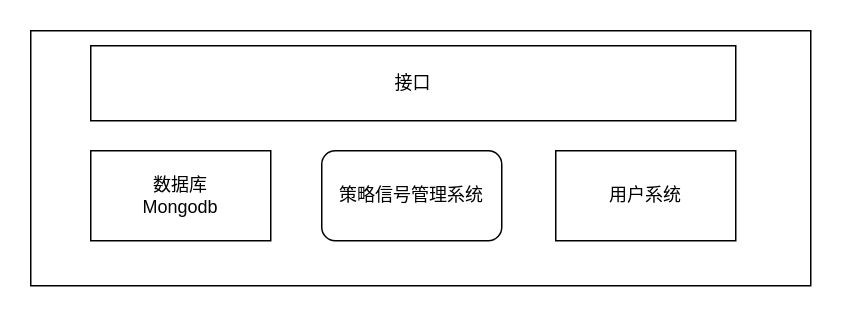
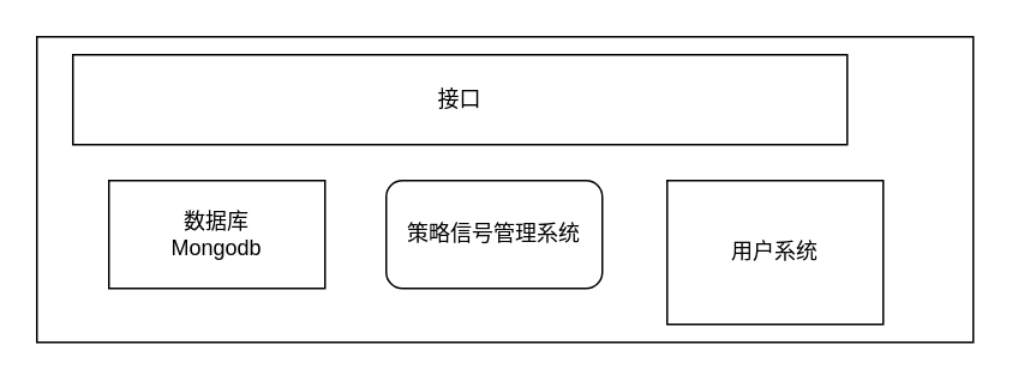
  <mxCell id="0" />
  <mxCell id="1" parent="0" />
  <mxCell id="2" value="" style="rounded=0;whiteSpace=wrap;html=1;" vertex="1" parent="1"><mxGeometry x="20" y="20" width="520" height="170" as="geometry" /></mxCell>
  <mxCell id="3" value="数据库&lt;div&gt;Mongodb&lt;/div&gt;" style="rounded=0;whiteSpace=wrap;html=1;" vertex="1" parent="1"><mxGeometry x="60" y="100" width="120" height="60" as="geometry" /></mxCell>
- <mxCell id="4" value="接口" style="rounded=0;whiteSpace=wrap;html=1;" vertex="1" parent="1"><mxGeometry x="60" y="30" width="430" height="50" as="geometry" /></mxCell>
+ <mxCell id="4" value="接口" style="rounded=0;whiteSpace=wrap;html=1;" vertex="1" parent="1"><mxGeometry x="40" y="30" width="430" height="50" as="geometry" /></mxCell>
  <mxCell id="5" value="策略信号管理系统" style="whiteSpace=wrap;html=1;rounded=1;" vertex="1" parent="1"><mxGeometry x="214" y="100" width="120" height="60" as="geometry" /></mxCell>
- <mxCell id="6" value="用户系统" style="rounded=0;whiteSpace=wrap;html=1;" vertex="1" parent="1"><mxGeometry x="370" y="100" width="120" height="60" as="geometry" /></mxCell>
+ <mxCell id="6" value="用户系统" style="rounded=0;whiteSpace=wrap;html=1;" vertex="1" parent="1"><mxGeometry x="370" y="100" width="120" height="80" as="geometry" /></mxCell>
